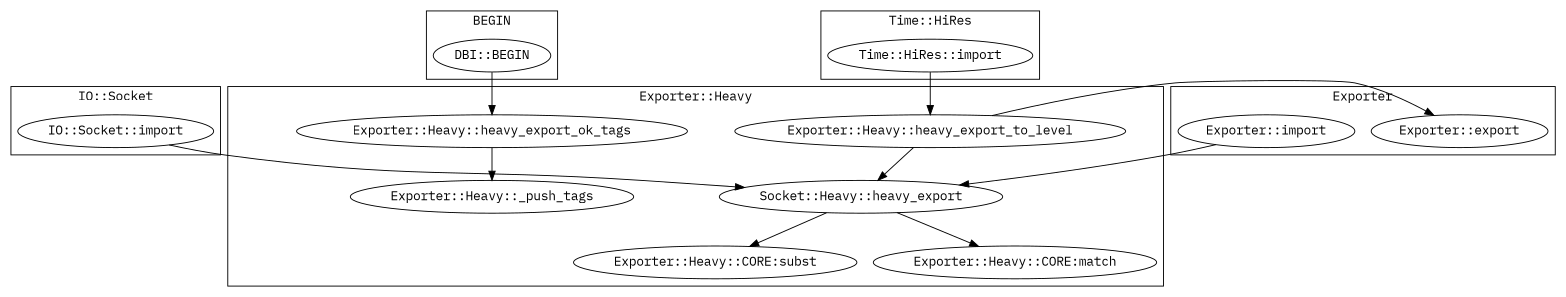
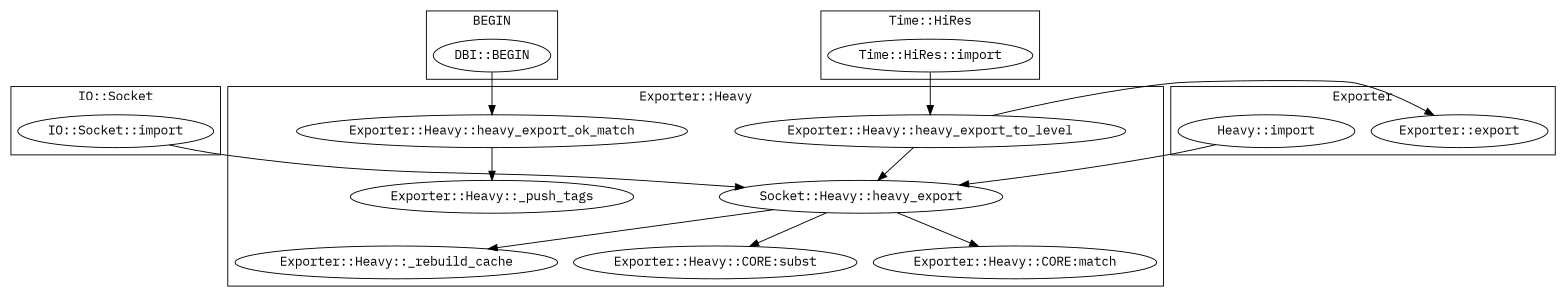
  digraph {
    fontname="IBM Plex Mono"
    node [fontname="IBM Plex Mono"]
    edge [fontname="IBM Plex Mono"]
    "IO::Socket::import"
    "DBI::BEGIN"
    "Exporter::Heavy::_push_tags"
+   "Exporter::Heavy::_rebuild_cache"
    "Exporter::Heavy::CORE:subst"
-   "Exporter::Heavy::heavy_export_ok_tags"
+   "Exporter::Heavy::heavy_export_ok_tags" [label="Exporter::Heavy::heavy_export_ok_match"]
    n7 [label="Socket::Heavy::heavy_export"]
    "Exporter::Heavy::CORE:match"
    "Exporter::Heavy::heavy_export_to_level"
    "Time::HiRes::import"
-   "Exporter::import"
+   "Exporter::import" [label="Heavy::import"]
    "Exporter::export"
    subgraph cluster_1 {
      label="IO::Socket"
      "IO::Socket::import"
    }
    subgraph cluster_2 {
      label=BEGIN
      "DBI::BEGIN"
    }
    subgraph cluster_3 {
      label="Exporter::Heavy"
      "Exporter::Heavy::_push_tags"
+     "Exporter::Heavy::_rebuild_cache"
      "Exporter::Heavy::CORE:subst"
      "Exporter::Heavy::heavy_export_ok_tags"
      n7
      "Exporter::Heavy::CORE:match"
      "Exporter::Heavy::heavy_export_to_level"
    }
    subgraph cluster_4 {
      label="Time::HiRes"
      "Time::HiRes::import"
    }
    subgraph cluster_5 {
      label=Exporter
      "Exporter::import"
      "Exporter::export"
    }
    "IO::Socket::import" -> n7
    "DBI::BEGIN" -> "Exporter::Heavy::heavy_export_ok_tags"
    "Exporter::Heavy::heavy_export_ok_tags" -> "Exporter::Heavy::_push_tags"
+   n7 -> "Exporter::Heavy::_rebuild_cache"
    n7 -> "Exporter::Heavy::CORE:subst"
    n7 -> "Exporter::Heavy::CORE:match"
    "Exporter::Heavy::heavy_export_to_level" -> n7
    "Exporter::Heavy::heavy_export_to_level" -> "Exporter::export"
    "Time::HiRes::import" -> "Exporter::Heavy::heavy_export_to_level"
    "Exporter::import" -> n7
  }
